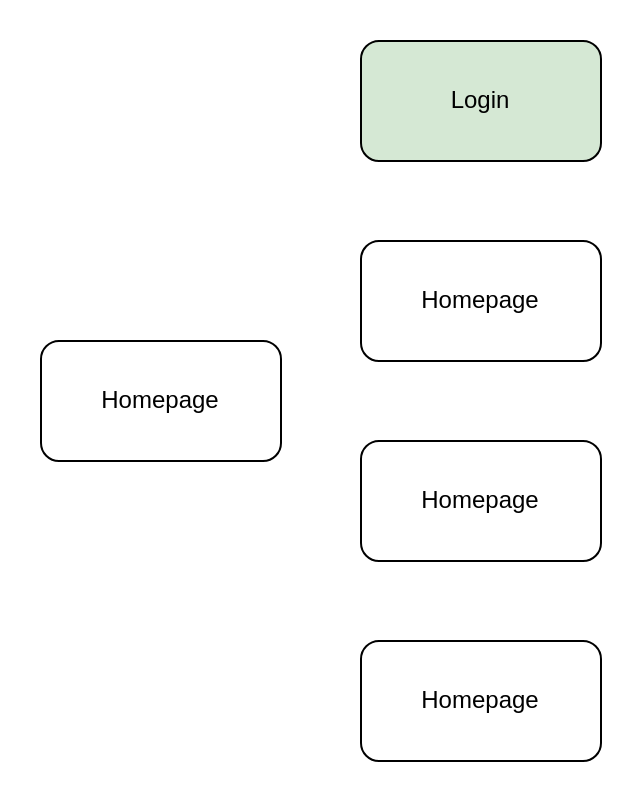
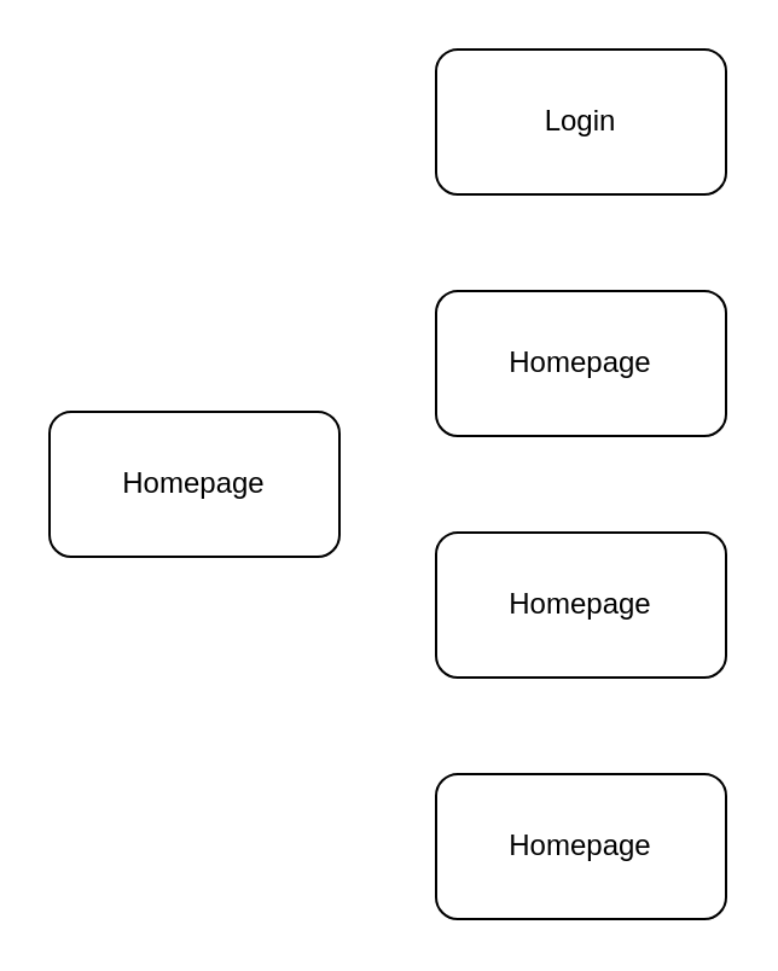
  <mxCell id="0" />
  <mxCell id="1" parent="0" />
  <mxCell id="2" value="Homepage" style="rounded=1;whiteSpace=wrap;html=1;" vertex="1" parent="1"><mxGeometry x="20" y="170" width="120" height="60" as="geometry" /></mxCell>
  <mxCell id="3" value="Homepage" style="rounded=1;whiteSpace=wrap;html=1;" vertex="1" parent="1"><mxGeometry x="180" y="220" width="120" height="60" as="geometry" /></mxCell>
  <mxCell id="4" value="Homepage" style="rounded=1;whiteSpace=wrap;html=1;" vertex="1" parent="1"><mxGeometry x="180" y="120" width="120" height="60" as="geometry" /></mxCell>
- <mxCell id="5" value="Login" style="rounded=1;whiteSpace=wrap;html=1;fillColor=#d5e8d4;" vertex="1" parent="1"><mxGeometry x="180" y="20" width="120" height="60" as="geometry" /></mxCell>
+ <mxCell id="5" value="Login" style="rounded=1;whiteSpace=wrap;html=1;" vertex="1" parent="1"><mxGeometry x="180" y="20" width="120" height="60" as="geometry" /></mxCell>
  <mxCell id="6" value="Homepage" style="rounded=1;whiteSpace=wrap;html=1;" vertex="1" parent="1"><mxGeometry x="180" y="320" width="120" height="60" as="geometry" /></mxCell>
